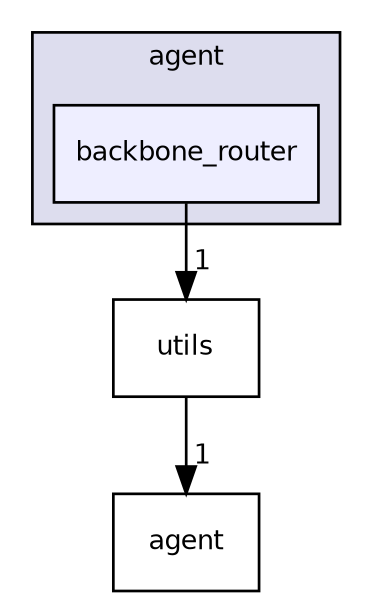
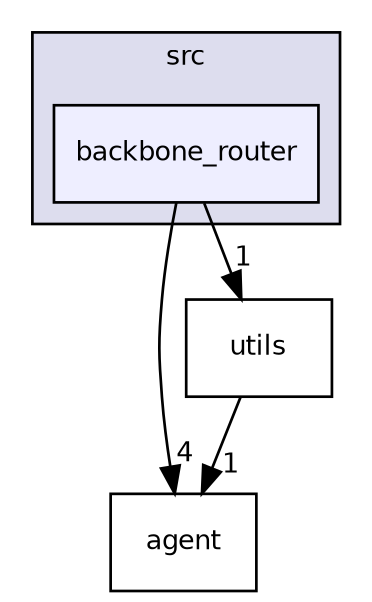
  digraph {
    compound=true
    node [fontname=Helvetica fontsize=10 shape=box]
    edge [headlabel=1 labeldistance=1.5 labelfontname=Helvetica labelfontsize=10]
    n1 [fillcolor="#eeeeff" label=backbone_router pencolor=black style=filled]
    n2 [label=agent]
    n3 [label=utils]
    subgraph cluster_1 {
      bgcolor="#ddddee"
      fontname=Helvetica
      fontsize=10
-     label=agent
+     label=src
      pencolor=black
      n1
    }
+   n1 -> n2 [headlabel=4]
    n1 -> n3
    n3 -> n2
  }
